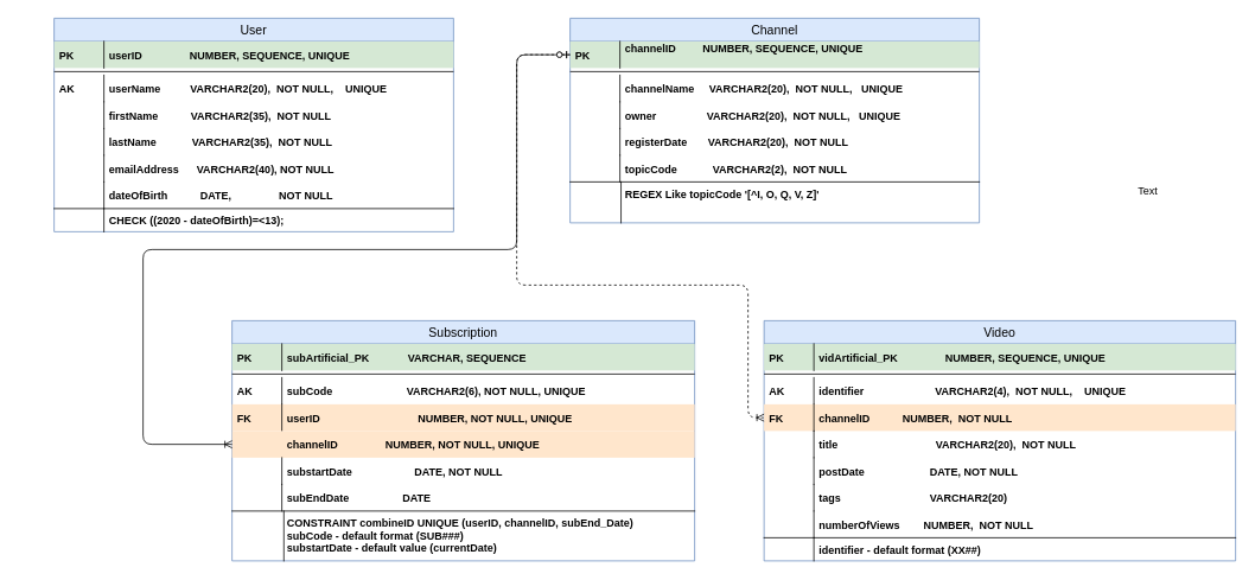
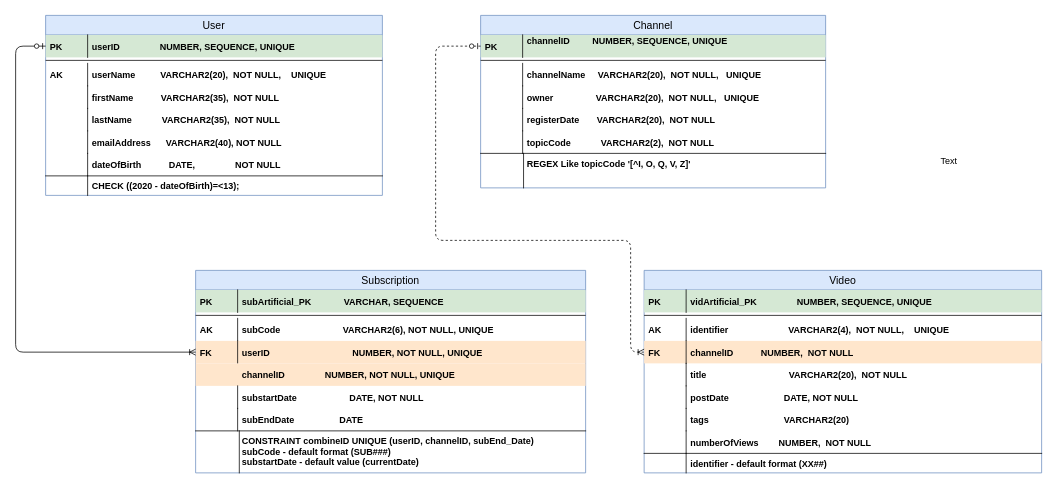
  <mxCell id="0" />
  <mxCell id="1" parent="0" />
  <mxCell id="2" value="User" style="swimlane;fontStyle=0;childLayout=stackLayout;horizontal=1;startSize=26;fillColor=#dae8fc;horizontalStack=0;resizeParent=1;resizeParentMax=0;resizeLast=0;collapsible=1;marginBottom=0;swimlaneFillColor=#ffffff;align=center;fontSize=14;strokeColor=#6c8ebf;" parent="1" vertex="1"><mxGeometry x="60" y="20" width="449" height="240" as="geometry" /></mxCell>
  <mxCell id="3" value="userID                NUMBER, SEQUENCE, UNIQUE" style="shape=partialRectangle;top=0;left=0;right=0;bottom=0;align=left;verticalAlign=middle;fillColor=#d5e8d4;spacingLeft=60;spacingRight=4;overflow=hidden;rotatable=0;points=[[0,0.5],[1,0.5]];portConstraint=eastwest;dropTarget=0;fontStyle=1;fontSize=12;strokeColor=#82b366;" parent="2" vertex="1"><mxGeometry y="26" width="449" height="30" as="geometry" /></mxCell>
  <mxCell id="4" value="PK" style="shape=partialRectangle;fontStyle=1;top=0;left=0;bottom=0;fillColor=none;align=left;verticalAlign=middle;spacingLeft=4;spacingRight=4;overflow=hidden;rotatable=0;points=[];portConstraint=eastwest;part=1;fontSize=12;" parent="3" vertex="1" connectable="0"><mxGeometry width="56" height="30" as="geometry" /></mxCell>
  <mxCell id="5" value="" style="line;strokeWidth=1;fillColor=none;align=left;verticalAlign=middle;spacingTop=-1;spacingLeft=3;spacingRight=3;rotatable=0;labelPosition=right;points=[];portConstraint=eastwest;fontSize=12;" parent="2" vertex="1"><mxGeometry y="56" width="449" height="8" as="geometry" /></mxCell>
  <mxCell id="6" value="userName          VARCHAR2(20),  NOT NULL,    UNIQUE      " style="shape=partialRectangle;top=0;left=0;right=0;bottom=0;align=left;verticalAlign=middle;fillColor=none;spacingLeft=60;spacingRight=4;overflow=hidden;rotatable=0;points=[[0,0.5],[1,0.5]];portConstraint=eastwest;dropTarget=0;fontStyle=1;fontSize=12;" parent="2" vertex="1"><mxGeometry y="64" width="449" height="30" as="geometry" /></mxCell>
  <mxCell id="7" value="AK" style="shape=partialRectangle;fontStyle=1;top=0;left=0;bottom=0;fillColor=none;align=left;verticalAlign=middle;spacingLeft=4;spacingRight=4;overflow=hidden;rotatable=0;points=[];portConstraint=eastwest;part=1;fontSize=12;" parent="6" vertex="1" connectable="0"><mxGeometry width="56" height="30" as="geometry" /></mxCell>
  <mxCell id="8" value="firstName           VARCHAR2(35),  NOT NULL " style="shape=partialRectangle;top=0;left=0;right=0;bottom=0;align=left;verticalAlign=middle;fillColor=none;spacingLeft=60;spacingRight=4;overflow=hidden;rotatable=0;points=[[0,0.5],[1,0.5]];portConstraint=eastwest;dropTarget=0;fontStyle=1;fontSize=12;" parent="2" vertex="1"><mxGeometry y="94" width="449" height="30" as="geometry" /></mxCell>
  <mxCell id="9" value="" style="shape=partialRectangle;fontStyle=1;top=0;left=0;bottom=0;fillColor=none;align=left;verticalAlign=middle;spacingLeft=4;spacingRight=4;overflow=hidden;rotatable=0;points=[];portConstraint=eastwest;part=1;fontSize=12;" parent="8" vertex="1" connectable="0"><mxGeometry width="56" height="30" as="geometry" /></mxCell>
  <mxCell id="10" value="lastName            VARCHAR2(35),  NOT NULL " style="shape=partialRectangle;top=0;left=0;right=0;bottom=0;align=left;verticalAlign=middle;fillColor=none;spacingLeft=60;spacingRight=4;overflow=hidden;rotatable=0;points=[[0,0.5],[1,0.5]];portConstraint=eastwest;dropTarget=0;fontStyle=1;fontSize=12;" parent="2" vertex="1"><mxGeometry y="124" width="449" height="30" as="geometry" /></mxCell>
  <mxCell id="11" value="" style="shape=partialRectangle;fontStyle=1;top=0;left=0;bottom=0;fillColor=none;align=left;verticalAlign=middle;spacingLeft=4;spacingRight=4;overflow=hidden;rotatable=0;points=[];portConstraint=eastwest;part=1;fontSize=12;" parent="10" vertex="1" connectable="0"><mxGeometry width="56" height="30" as="geometry" /></mxCell>
  <mxCell id="12" value="emailAddress      VARCHAR2(40), NOT NULL" style="shape=partialRectangle;top=0;left=0;right=0;bottom=0;align=left;verticalAlign=middle;fillColor=none;spacingLeft=60;spacingRight=4;overflow=hidden;rotatable=0;points=[[0,0.5],[1,0.5]];portConstraint=eastwest;dropTarget=0;fontStyle=1;fontSize=12;" parent="2" vertex="1"><mxGeometry y="154" width="449" height="30" as="geometry" /></mxCell>
  <mxCell id="13" value="" style="shape=partialRectangle;fontStyle=1;top=0;left=0;bottom=0;fillColor=none;align=left;verticalAlign=middle;spacingLeft=4;spacingRight=4;overflow=hidden;rotatable=0;points=[];portConstraint=eastwest;part=1;fontSize=12;" parent="12" vertex="1" connectable="0"><mxGeometry width="56" height="30" as="geometry" /></mxCell>
  <mxCell id="14" value="dateOfBirth           DATE,                NOT NULL" style="shape=partialRectangle;top=0;left=0;right=0;bottom=1;align=left;verticalAlign=middle;fillColor=none;spacingLeft=60;spacingRight=4;overflow=hidden;rotatable=0;points=[[0,0.5],[1,0.5]];portConstraint=eastwest;dropTarget=0;fontStyle=1;fontSize=12;" parent="2" vertex="1"><mxGeometry y="184" width="449" height="30" as="geometry" /></mxCell>
  <mxCell id="15" value="" style="shape=partialRectangle;fontStyle=1;top=0;left=0;bottom=0;fillColor=none;align=left;verticalAlign=middle;spacingLeft=4;spacingRight=4;overflow=hidden;rotatable=0;points=[];portConstraint=eastwest;part=1;fontSize=12;" parent="14" vertex="1" connectable="0"><mxGeometry width="56" height="30" as="geometry" /></mxCell>
  <mxCell id="16" value="CHECK ((2020 - dateOfBirth)=&lt;13);" style="shape=partialRectangle;top=0;left=0;right=0;bottom=0;align=left;verticalAlign=top;fillColor=none;spacingLeft=60;spacingRight=4;overflow=hidden;rotatable=0;points=[[0,0.5],[1,0.5]];portConstraint=eastwest;dropTarget=0;fontSize=12;fontStyle=1" parent="2" vertex="1"><mxGeometry y="214" width="449" height="26" as="geometry" /></mxCell>
  <mxCell id="17" value="" style="shape=partialRectangle;top=0;left=0;bottom=0;fillColor=none;align=left;verticalAlign=top;spacingLeft=4;spacingRight=4;overflow=hidden;rotatable=0;points=[];portConstraint=eastwest;part=1;fontSize=12;" parent="16" vertex="1" connectable="0"><mxGeometry width="56" height="26" as="geometry" /></mxCell>
  <mxCell id="18" value="Subscription" style="swimlane;fontStyle=0;childLayout=stackLayout;horizontal=1;startSize=26;fillColor=#dae8fc;horizontalStack=0;resizeParent=1;resizeParentMax=0;resizeLast=0;collapsible=1;marginBottom=0;swimlaneFillColor=#ffffff;align=center;fontSize=14;strokeColor=#6c8ebf;" parent="1" vertex="1"><mxGeometry x="260" y="360" width="520" height="270" as="geometry" /></mxCell>
  <mxCell id="19" value="subArtificial_PK             VARCHAR, SEQUENCE " style="shape=partialRectangle;top=0;left=0;right=0;bottom=0;align=left;verticalAlign=middle;fillColor=#d5e8d4;spacingLeft=60;spacingRight=4;overflow=hidden;rotatable=0;points=[[0,0.5],[1,0.5]];portConstraint=eastwest;dropTarget=0;fontStyle=1;fontSize=12;strokeColor=#82b366;" parent="18" vertex="1"><mxGeometry y="26" width="520" height="30" as="geometry" /></mxCell>
  <mxCell id="20" value="PK" style="shape=partialRectangle;fontStyle=1;top=0;left=0;bottom=0;fillColor=none;align=left;verticalAlign=middle;spacingLeft=4;spacingRight=4;overflow=hidden;rotatable=0;points=[];portConstraint=eastwest;part=1;fontSize=12;" parent="19" vertex="1" connectable="0"><mxGeometry width="56" height="30" as="geometry" /></mxCell>
  <mxCell id="21" value="" style="line;strokeWidth=1;fillColor=none;align=left;verticalAlign=middle;spacingTop=-1;spacingLeft=3;spacingRight=3;rotatable=0;labelPosition=right;points=[];portConstraint=eastwest;fontSize=12;" parent="18" vertex="1"><mxGeometry y="56" width="520" height="8" as="geometry" /></mxCell>
  <mxCell id="22" value="subCode                         VARCHAR2(6), NOT NULL, UNIQUE" style="shape=partialRectangle;top=0;left=0;right=0;bottom=0;align=left;verticalAlign=middle;fillColor=none;spacingLeft=60;spacingRight=4;overflow=hidden;rotatable=0;points=[[0,0.5],[1,0.5]];portConstraint=eastwest;dropTarget=0;fontStyle=1;fontSize=12;" parent="18" vertex="1"><mxGeometry y="64" width="520" height="30" as="geometry" /></mxCell>
  <mxCell id="23" value="AK" style="shape=partialRectangle;fontStyle=1;top=0;left=0;bottom=0;fillColor=none;align=left;verticalAlign=middle;spacingLeft=4;spacingRight=4;overflow=hidden;rotatable=0;points=[];portConstraint=eastwest;part=1;fontSize=12;" parent="22" vertex="1" connectable="0"><mxGeometry width="56" height="30" as="geometry" /></mxCell>
  <mxCell id="24" value="userID                                 NUMBER, NOT NULL, UNIQUE" style="shape=partialRectangle;top=0;left=0;right=0;bottom=0;align=left;verticalAlign=middle;fillColor=#ffe6cc;spacingLeft=60;spacingRight=4;overflow=hidden;rotatable=0;points=[[0,0.5],[1,0.5]];portConstraint=eastwest;dropTarget=0;fontStyle=1;fontSize=12;strokeColor=#d79b00;" parent="18" vertex="1"><mxGeometry y="94" width="520" height="30" as="geometry" /></mxCell>
  <mxCell id="25" value="FK" style="shape=partialRectangle;fontStyle=1;top=0;left=0;bottom=0;fillColor=none;align=left;verticalAlign=middle;spacingLeft=4;spacingRight=4;overflow=hidden;rotatable=0;points=[];portConstraint=eastwest;part=1;fontSize=12;" parent="24" vertex="1" connectable="0"><mxGeometry width="56" height="30" as="geometry" /></mxCell>
  <mxCell id="26" value="channelID                NUMBER, NOT NULL, UNIQUE" style="shape=partialRectangle;top=0;left=0;right=0;bottom=0;align=left;verticalAlign=middle;fillColor=#ffe6cc;spacingLeft=60;spacingRight=4;overflow=hidden;rotatable=0;points=[[0,0.5],[1,0.5]];portConstraint=eastwest;dropTarget=0;fontStyle=1;fontSize=12;strokeColor=#d79b00;" parent="18" vertex="1"><mxGeometry y="124" width="520" height="30" as="geometry" /></mxCell>
  <mxCell id="27" value="substartDate                     DATE, NOT NULL" style="shape=partialRectangle;top=0;left=0;right=0;bottom=0;align=left;verticalAlign=middle;fillColor=none;spacingLeft=60;spacingRight=4;overflow=hidden;rotatable=0;points=[[0,0.5],[1,0.5]];portConstraint=eastwest;dropTarget=0;fontStyle=1;fontSize=12;" parent="18" vertex="1"><mxGeometry y="154" width="520" height="30" as="geometry" /></mxCell>
  <mxCell id="28" value="" style="shape=partialRectangle;fontStyle=1;top=0;left=0;bottom=0;fillColor=none;align=left;verticalAlign=middle;spacingLeft=4;spacingRight=4;overflow=hidden;rotatable=0;points=[];portConstraint=eastwest;part=1;fontSize=12;" parent="27" vertex="1" connectable="0"><mxGeometry width="56" height="30" as="geometry" /></mxCell>
  <mxCell id="29" value="subEndDate                  DATE" style="shape=partialRectangle;top=0;left=0;right=0;bottom=1;align=left;verticalAlign=middle;fillColor=none;spacingLeft=60;spacingRight=4;overflow=hidden;rotatable=0;points=[[0,0.5],[1,0.5]];portConstraint=eastwest;dropTarget=0;fontStyle=1;fontSize=12;" parent="18" vertex="1"><mxGeometry y="184" width="520" height="30" as="geometry" /></mxCell>
  <mxCell id="30" value="" style="shape=partialRectangle;fontStyle=1;top=0;left=0;bottom=0;fillColor=none;align=left;verticalAlign=middle;spacingLeft=4;spacingRight=4;overflow=hidden;rotatable=0;points=[];portConstraint=eastwest;part=1;fontSize=12;" parent="29" vertex="1" connectable="0"><mxGeometry width="56" height="30" as="geometry" /></mxCell>
  <mxCell id="31" value="CONSTRAINT combineID UNIQUE (userID, channelID, subEnd_Date)&#10;subCode - default format (SUB###)&#10;substartDate - default value (currentDate)&#10;" style="shape=partialRectangle;top=0;left=0;right=0;bottom=0;align=left;verticalAlign=top;fillColor=none;spacingLeft=60;spacingRight=4;overflow=hidden;rotatable=0;points=[[0,0.5],[1,0.5]];portConstraint=eastwest;dropTarget=0;fontSize=12;fontStyle=1" parent="18" vertex="1"><mxGeometry y="214" width="520" height="56" as="geometry" /></mxCell>
  <mxCell id="32" value="" style="shape=partialRectangle;top=0;left=0;bottom=0;fillColor=none;align=left;verticalAlign=top;spacingLeft=4;spacingRight=4;overflow=hidden;rotatable=0;points=[];portConstraint=eastwest;part=1;fontSize=12;" parent="31" vertex="1" connectable="0"><mxGeometry width="58.24" height="56" as="geometry" /></mxCell>
  <mxCell id="33" value="Channel" style="swimlane;fontStyle=0;childLayout=stackLayout;horizontal=1;startSize=26;fillColor=#dae8fc;horizontalStack=0;resizeParent=1;resizeParentMax=0;resizeLast=0;collapsible=1;marginBottom=0;swimlaneFillColor=#ffffff;align=center;fontSize=14;strokeColor=#6c8ebf;" parent="1" vertex="1"><mxGeometry x="640" y="20" width="460" height="230" as="geometry"><mxRectangle x="280" y="20" width="90" height="26" as="alternateBounds" /></mxGeometry></mxCell>
  <mxCell id="34" value="channelID         NUMBER, SEQUENCE, UNIQUE&#10;    " style="shape=partialRectangle;top=0;left=0;right=0;bottom=0;align=left;verticalAlign=middle;fillColor=#d5e8d4;spacingLeft=60;spacingRight=4;overflow=hidden;rotatable=0;points=[[0,0.5],[1,0.5]];portConstraint=eastwest;dropTarget=0;fontStyle=1;fontSize=12;strokeColor=#82b366;" parent="33" vertex="1"><mxGeometry y="26" width="460" height="30" as="geometry" /></mxCell>
  <mxCell id="35" value="PK" style="shape=partialRectangle;fontStyle=1;top=0;left=0;bottom=0;fillColor=none;align=left;verticalAlign=middle;spacingLeft=4;spacingRight=4;overflow=hidden;rotatable=0;points=[];portConstraint=eastwest;part=1;fontSize=12;" parent="34" vertex="1" connectable="0"><mxGeometry width="56" height="30" as="geometry" /></mxCell>
  <mxCell id="36" value="" style="line;strokeWidth=1;fillColor=none;align=left;verticalAlign=middle;spacingTop=-1;spacingLeft=3;spacingRight=3;rotatable=0;labelPosition=right;points=[];portConstraint=eastwest;fontSize=12;" parent="33" vertex="1"><mxGeometry y="56" width="460" height="8" as="geometry" /></mxCell>
  <mxCell id="37" value="channelName     VARCHAR2(20),  NOT NULL,   UNIQUE" style="shape=partialRectangle;top=0;left=0;right=0;bottom=0;align=left;verticalAlign=middle;fillColor=none;spacingLeft=60;spacingRight=4;overflow=hidden;rotatable=0;points=[[0,0.5],[1,0.5]];portConstraint=eastwest;dropTarget=0;fontStyle=1;fontSize=12;" parent="33" vertex="1"><mxGeometry y="64" width="460" height="30" as="geometry" /></mxCell>
  <mxCell id="38" value="" style="shape=partialRectangle;fontStyle=1;top=0;left=0;bottom=0;fillColor=none;align=left;verticalAlign=middle;spacingLeft=4;spacingRight=4;overflow=hidden;rotatable=0;points=[];portConstraint=eastwest;part=1;fontSize=12;" parent="37" vertex="1" connectable="0"><mxGeometry width="56" height="30" as="geometry" /></mxCell>
  <mxCell id="39" value="owner                 VARCHAR2(20),  NOT NULL,   UNIQUE" style="shape=partialRectangle;top=0;left=0;right=0;bottom=0;align=left;verticalAlign=middle;fillColor=none;spacingLeft=60;spacingRight=4;overflow=hidden;rotatable=0;points=[[0,0.5],[1,0.5]];portConstraint=eastwest;dropTarget=0;fontStyle=1;fontSize=12;" parent="33" vertex="1"><mxGeometry y="94" width="460" height="30" as="geometry" /></mxCell>
  <mxCell id="40" value="" style="shape=partialRectangle;fontStyle=1;top=0;left=0;bottom=0;fillColor=none;align=left;verticalAlign=middle;spacingLeft=4;spacingRight=4;overflow=hidden;rotatable=0;points=[];portConstraint=eastwest;part=1;fontSize=12;" parent="39" vertex="1" connectable="0"><mxGeometry width="56" height="30" as="geometry" /></mxCell>
  <mxCell id="41" value="registerDate       VARCHAR2(20),  NOT NULL" style="shape=partialRectangle;top=0;left=0;right=0;bottom=0;align=left;verticalAlign=middle;fillColor=none;spacingLeft=60;spacingRight=4;overflow=hidden;rotatable=0;points=[[0,0.5],[1,0.5]];portConstraint=eastwest;dropTarget=0;fontStyle=1;fontSize=12;" parent="33" vertex="1"><mxGeometry y="124" width="460" height="30" as="geometry" /></mxCell>
  <mxCell id="42" value="" style="shape=partialRectangle;fontStyle=1;top=0;left=0;bottom=0;fillColor=none;align=left;verticalAlign=middle;spacingLeft=4;spacingRight=4;overflow=hidden;rotatable=0;points=[];portConstraint=eastwest;part=1;fontSize=12;" parent="41" vertex="1" connectable="0"><mxGeometry width="56" height="30" as="geometry" /></mxCell>
  <mxCell id="43" value="topicCode            VARCHAR2(2),  NOT NULL" style="shape=partialRectangle;top=0;left=0;right=0;bottom=1;align=left;verticalAlign=middle;fillColor=none;spacingLeft=60;spacingRight=4;overflow=hidden;rotatable=0;points=[[0,0.5],[1,0.5]];portConstraint=eastwest;dropTarget=0;fontStyle=1;fontSize=12;" parent="33" vertex="1"><mxGeometry y="154" width="460" height="30" as="geometry" /></mxCell>
  <mxCell id="44" value="" style="shape=partialRectangle;fontStyle=1;top=0;left=0;bottom=0;fillColor=none;align=left;verticalAlign=middle;spacingLeft=4;spacingRight=4;overflow=hidden;rotatable=0;points=[];portConstraint=eastwest;part=1;fontSize=12;" parent="43" vertex="1" connectable="0"><mxGeometry width="56" height="30" as="geometry" /></mxCell>
  <mxCell id="45" value="REGEX Like topicCode '[^I, O, Q, V, Z]'&#10;" style="shape=partialRectangle;top=0;left=0;right=0;bottom=0;align=left;verticalAlign=top;fillColor=none;spacingLeft=60;spacingRight=4;overflow=hidden;rotatable=0;points=[[0,0.5],[1,0.5]];portConstraint=eastwest;dropTarget=0;fontSize=12;fontStyle=1" parent="33" vertex="1"><mxGeometry y="184" width="460" height="46" as="geometry" /></mxCell>
  <mxCell id="46" value="" style="shape=partialRectangle;top=0;left=0;bottom=0;fillColor=none;align=left;verticalAlign=top;spacingLeft=4;spacingRight=4;overflow=hidden;rotatable=0;points=[];portConstraint=eastwest;part=1;fontSize=12;" parent="45" vertex="1" connectable="0"><mxGeometry width="57.244" height="46" as="geometry" /></mxCell>
  <mxCell id="47" value="Video" style="swimlane;fontStyle=0;childLayout=stackLayout;horizontal=1;startSize=26;fillColor=#dae8fc;horizontalStack=0;resizeParent=1;resizeParentMax=0;resizeLast=0;collapsible=1;marginBottom=0;swimlaneFillColor=#ffffff;align=center;fontSize=14;strokeColor=#6c8ebf;" parent="1" vertex="1"><mxGeometry x="858" y="360" width="530" height="270" as="geometry" /></mxCell>
  <mxCell id="48" value="vidArtificial_PK                NUMBER, SEQUENCE, UNIQUE" style="shape=partialRectangle;top=0;left=0;right=0;bottom=0;align=left;verticalAlign=middle;fillColor=#d5e8d4;spacingLeft=60;spacingRight=4;overflow=hidden;rotatable=0;points=[[0,0.5],[1,0.5]];portConstraint=eastwest;dropTarget=0;fontStyle=1;fontSize=12;strokeColor=#82b366;" parent="47" vertex="1"><mxGeometry y="26" width="530" height="30" as="geometry" /></mxCell>
  <mxCell id="49" value="PK" style="shape=partialRectangle;fontStyle=1;top=0;left=0;bottom=0;fillColor=none;align=left;verticalAlign=middle;spacingLeft=4;spacingRight=4;overflow=hidden;rotatable=0;points=[];portConstraint=eastwest;part=1;fontSize=12;" parent="48" vertex="1" connectable="0"><mxGeometry width="56" height="30" as="geometry" /></mxCell>
  <mxCell id="50" value="" style="line;strokeWidth=1;fillColor=none;align=left;verticalAlign=middle;spacingTop=-1;spacingLeft=3;spacingRight=3;rotatable=0;labelPosition=right;points=[];portConstraint=eastwest;fontSize=12;" parent="47" vertex="1"><mxGeometry y="56" width="530" height="8" as="geometry" /></mxCell>
  <mxCell id="51" value="identifier                        VARCHAR2(4),  NOT NULL,    UNIQUE      " style="shape=partialRectangle;top=0;left=0;right=0;bottom=0;align=left;verticalAlign=middle;fillColor=none;spacingLeft=60;spacingRight=4;overflow=hidden;rotatable=0;points=[[0,0.5],[1,0.5]];portConstraint=eastwest;dropTarget=0;fontStyle=1;fontSize=12;" parent="47" vertex="1"><mxGeometry y="64" width="530" height="30" as="geometry" /></mxCell>
  <mxCell id="52" value="AK" style="shape=partialRectangle;fontStyle=1;top=0;left=0;bottom=0;fillColor=none;align=left;verticalAlign=middle;spacingLeft=4;spacingRight=4;overflow=hidden;rotatable=0;points=[];portConstraint=eastwest;part=1;fontSize=12;" parent="51" vertex="1" connectable="0"><mxGeometry width="56" height="30" as="geometry" /></mxCell>
  <mxCell id="53" value="channelID           NUMBER,  NOT NULL " style="shape=partialRectangle;top=0;left=0;right=0;bottom=0;align=left;verticalAlign=middle;fillColor=#ffe6cc;spacingLeft=60;spacingRight=4;overflow=hidden;rotatable=0;points=[[0,0.5],[1,0.5]];portConstraint=eastwest;dropTarget=0;fontStyle=1;fontSize=12;strokeColor=#d79b00;" parent="47" vertex="1"><mxGeometry y="94" width="530" height="30" as="geometry" /></mxCell>
  <mxCell id="54" value="FK" style="shape=partialRectangle;fontStyle=1;top=0;left=0;bottom=0;fillColor=none;align=left;verticalAlign=middle;spacingLeft=4;spacingRight=4;overflow=hidden;rotatable=0;points=[];portConstraint=eastwest;part=1;fontSize=12;" parent="53" vertex="1" connectable="0"><mxGeometry width="56" height="30" as="geometry" /></mxCell>
  <mxCell id="55" value="title                                 VARCHAR2(20),  NOT NULL " style="shape=partialRectangle;top=0;left=0;right=0;bottom=0;align=left;verticalAlign=middle;fillColor=none;spacingLeft=60;spacingRight=4;overflow=hidden;rotatable=0;points=[[0,0.5],[1,0.5]];portConstraint=eastwest;dropTarget=0;fontStyle=1;fontSize=12;" parent="47" vertex="1"><mxGeometry y="124" width="530" height="30" as="geometry" /></mxCell>
  <mxCell id="56" value="" style="shape=partialRectangle;fontStyle=1;top=0;left=0;bottom=0;fillColor=none;align=left;verticalAlign=middle;spacingLeft=4;spacingRight=4;overflow=hidden;rotatable=0;points=[];portConstraint=eastwest;part=1;fontSize=12;" parent="55" vertex="1" connectable="0"><mxGeometry width="56" height="30" as="geometry" /></mxCell>
  <mxCell id="57" value="postDate                      DATE, NOT NULL" style="shape=partialRectangle;top=0;left=0;right=0;bottom=0;align=left;verticalAlign=middle;fillColor=none;spacingLeft=60;spacingRight=4;overflow=hidden;rotatable=0;points=[[0,0.5],[1,0.5]];portConstraint=eastwest;dropTarget=0;fontStyle=1;fontSize=12;" parent="47" vertex="1"><mxGeometry y="154" width="530" height="30" as="geometry" /></mxCell>
  <mxCell id="58" value="" style="shape=partialRectangle;fontStyle=1;top=0;left=0;bottom=0;fillColor=none;align=left;verticalAlign=middle;spacingLeft=4;spacingRight=4;overflow=hidden;rotatable=0;points=[];portConstraint=eastwest;part=1;fontSize=12;" parent="57" vertex="1" connectable="0"><mxGeometry width="56" height="30" as="geometry" /></mxCell>
  <mxCell id="59" value="tags                              VARCHAR2(20)" style="shape=partialRectangle;top=0;left=0;right=0;bottom=0;align=left;verticalAlign=middle;fillColor=none;spacingLeft=60;spacingRight=4;overflow=hidden;rotatable=0;points=[[0,0.5],[1,0.5]];portConstraint=eastwest;dropTarget=0;fontStyle=1;fontSize=12;" parent="47" vertex="1"><mxGeometry y="184" width="530" height="30" as="geometry" /></mxCell>
  <mxCell id="60" value="" style="shape=partialRectangle;fontStyle=1;top=0;left=0;bottom=0;fillColor=none;align=left;verticalAlign=middle;spacingLeft=4;spacingRight=4;overflow=hidden;rotatable=0;points=[];portConstraint=eastwest;part=1;fontSize=12;" parent="59" vertex="1" connectable="0"><mxGeometry width="56" height="30" as="geometry" /></mxCell>
  <mxCell id="61" value="numberOfViews        NUMBER,  NOT NULL" style="shape=partialRectangle;top=0;left=0;right=0;bottom=1;align=left;verticalAlign=middle;fillColor=none;spacingLeft=60;spacingRight=4;overflow=hidden;rotatable=0;points=[[0,0.5],[1,0.5]];portConstraint=eastwest;dropTarget=0;fontStyle=1;fontSize=12;" parent="47" vertex="1"><mxGeometry y="214" width="530" height="30" as="geometry" /></mxCell>
  <mxCell id="62" value="" style="shape=partialRectangle;fontStyle=1;top=0;left=0;bottom=0;fillColor=none;align=left;verticalAlign=middle;spacingLeft=4;spacingRight=4;overflow=hidden;rotatable=0;points=[];portConstraint=eastwest;part=1;fontSize=12;" parent="61" vertex="1" connectable="0"><mxGeometry width="56" height="30" as="geometry" /></mxCell>
  <mxCell id="63" value="identifier - default format (XX##)" style="shape=partialRectangle;top=0;left=0;right=0;bottom=0;align=left;verticalAlign=top;fillColor=none;spacingLeft=60;spacingRight=4;overflow=hidden;rotatable=0;points=[[0,0.5],[1,0.5]];portConstraint=eastwest;dropTarget=0;fontSize=12;fontStyle=1" parent="47" vertex="1"><mxGeometry y="244" width="530" height="26" as="geometry" /></mxCell>
  <mxCell id="64" value="" style="shape=partialRectangle;top=0;left=0;bottom=0;fillColor=none;align=left;verticalAlign=top;spacingLeft=4;spacingRight=4;overflow=hidden;rotatable=0;points=[];portConstraint=eastwest;part=1;fontSize=12;" parent="63" vertex="1" connectable="0"><mxGeometry width="56" height="26" as="geometry" /></mxCell>
- <mxCell id="66" value="" style="edgeStyle=orthogonalEdgeStyle;fontSize=12;html=1;endArrow=ERoneToMany;startArrow=ERzeroToOne;exitX=0;exitY=0.5;exitDx=0;exitDy=0;entryX=0;entryY=0.5;entryDx=0;entryDy=0;elbow=vertical;" parent="1" source="34" target="26" edge="1"><mxGeometry width="100" height="100" relative="1" as="geometry"><mxPoint x="740" y="390" as="sourcePoint" /><mxPoint x="840" y="290" as="targetPoint" /><Array as="points"><mxPoint x="580" y="61" /><mxPoint x="580" y="280" /><mxPoint x="160" y="280" /><mxPoint x="160" y="499" /></Array></mxGeometry></mxCell>
+ <mxCell id="65" value="" style="edgeStyle=elbowEdgeStyle;fontSize=12;html=1;endArrow=ERoneToMany;startArrow=ERzeroToOne;entryX=0;entryY=0.5;entryDx=0;entryDy=0;" parent="1" source="3" target="24" edge="1"><mxGeometry width="100" height="100" relative="1" as="geometry"><mxPoint x="490" y="60" as="sourcePoint" /><mxPoint x="590" y="-40" as="targetPoint" /><Array as="points"><mxPoint x="20" y="300" /></Array></mxGeometry></mxCell>
  <mxCell id="67" value="" style="edgeStyle=orthogonalEdgeStyle;fontSize=12;html=1;endArrow=ERoneToMany;startArrow=ERzeroToOne;exitX=0;exitY=0.5;exitDx=0;exitDy=0;entryX=0;entryY=0.5;entryDx=0;entryDy=0;dashed=1;" parent="1" source="34" target="53" edge="1"><mxGeometry width="100" height="100" relative="1" as="geometry"><mxPoint x="1180" y="230" as="sourcePoint" /><mxPoint x="1280" y="130" as="targetPoint" /><Array as="points"><mxPoint x="580" y="61" /><mxPoint x="580" y="320" /><mxPoint x="840" y="320" /><mxPoint x="840" y="469" /></Array></mxGeometry></mxCell>
- <mxCell id="68" value="Text" style="text;html=1;align=center;verticalAlign=middle;resizable=0;points=[];autosize=1;" vertex="1" parent="1"><mxGeometry x="1269" y="204" width="40" height="20" as="geometry" /></mxCell>
+ <mxCell id="68" value="Text" style="text;html=1;align=center;verticalAlign=middle;resizable=0;points=[];autosize=1;" vertex="1" parent="1"><mxGeometry x="1244" y="204" width="40" height="20" as="geometry" /></mxCell>
